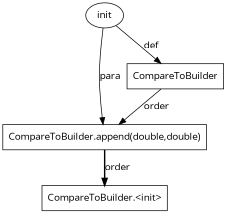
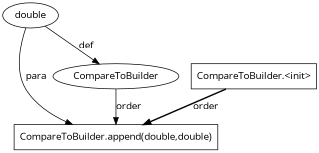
  digraph {
    fontname="Open Sans"
    node [fontname="Open Sans" shape=box]
    edge [fontname="Open Sans" style=solid]
    n1 [label="CompareToBuilder.append(double,double)"]
-   n2 [label=init shape=ellipse]
-   n3 [label=CompareToBuilder]
+   n2 [label=double shape=ellipse]
+   n3 [label=CompareToBuilder shape=ellipse]
    n4 [label="CompareToBuilder.<init>"]
    n2 -> n1 [label=para]
    n2 -> n3 [label=def]
    n3 -> n1 [label=order]
-   n1 -> n4 [label=order style=bold]
+   n4 -> n1 [label=order style=bold]
  }
